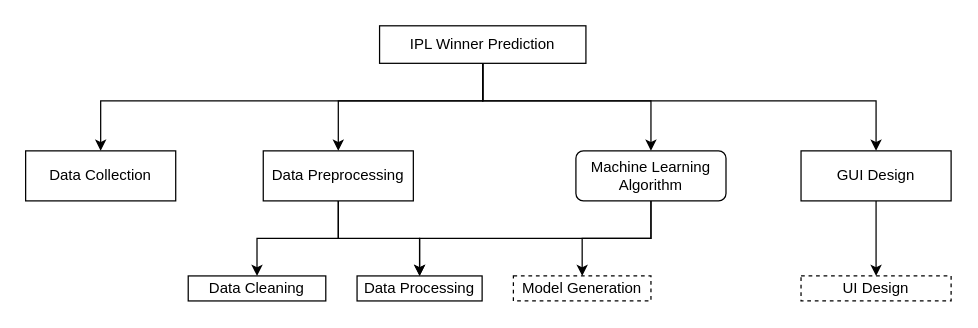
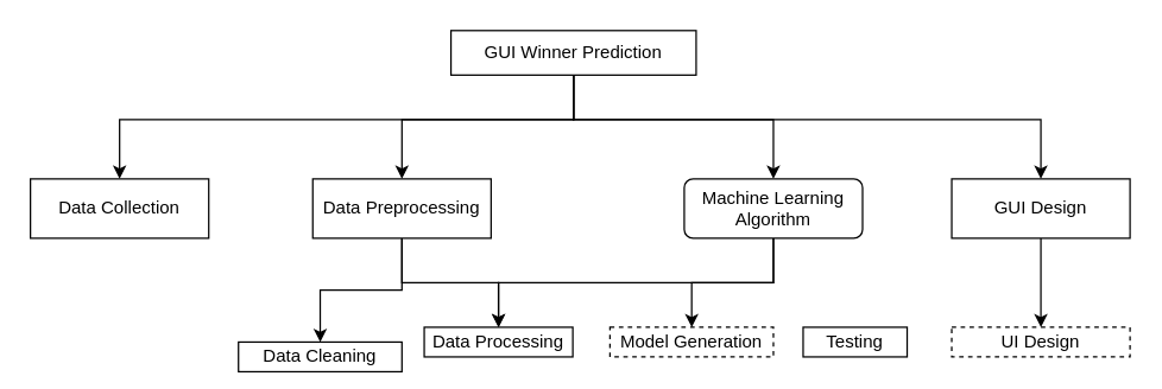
  <mxCell id="0" />
  <mxCell id="1" parent="0" />
  <mxCell id="2" style="edgeStyle=orthogonalEdgeStyle;rounded=0;orthogonalLoop=1;jettySize=auto;html=1;exitX=0.5;exitY=1;exitDx=0;exitDy=0;entryX=0.5;entryY=0;entryDx=0;entryDy=0;" edge="1" parent="1" source="6" target="9"><mxGeometry relative="1" as="geometry"><Array as="points"><mxPoint x="386" y="80" /><mxPoint x="270" y="80" /></Array></mxGeometry></mxCell>
  <mxCell id="3" style="edgeStyle=orthogonalEdgeStyle;rounded=0;orthogonalLoop=1;jettySize=auto;html=1;exitX=0.5;exitY=1;exitDx=0;exitDy=0;entryX=0.5;entryY=0;entryDx=0;entryDy=0;" edge="1" parent="1" source="6" target="12"><mxGeometry relative="1" as="geometry"><Array as="points"><mxPoint x="386" y="80" /><mxPoint x="520" y="80" /></Array></mxGeometry></mxCell>
  <mxCell id="4" style="edgeStyle=orthogonalEdgeStyle;rounded=0;orthogonalLoop=1;jettySize=auto;html=1;exitX=0.5;exitY=1;exitDx=0;exitDy=0;" edge="1" parent="1" source="6" target="14"><mxGeometry relative="1" as="geometry"><Array as="points"><mxPoint x="386" y="80" /><mxPoint x="700" y="80" /></Array></mxGeometry></mxCell>
  <mxCell id="5" style="edgeStyle=orthogonalEdgeStyle;rounded=0;orthogonalLoop=1;jettySize=auto;html=1;" edge="1" parent="1" source="6" target="20"><mxGeometry relative="1" as="geometry"><Array as="points"><mxPoint x="386" y="80" /><mxPoint x="80" y="80" /></Array></mxGeometry></mxCell>
- <mxCell id="6" value="IPL Winner Prediction" style="rounded=0;whiteSpace=wrap;html=1;" vertex="1" parent="1"><mxGeometry x="303" y="20" width="165" height="30" as="geometry" /></mxCell>
+ <mxCell id="6" value="GUI Winner Prediction" style="rounded=0;whiteSpace=wrap;html=1;" vertex="1" parent="1"><mxGeometry x="303" y="20" width="165" height="30" as="geometry" /></mxCell>
  <mxCell id="7" style="edgeStyle=orthogonalEdgeStyle;rounded=0;orthogonalLoop=1;jettySize=auto;html=1;entryX=0.5;entryY=0;entryDx=0;entryDy=0;" edge="1" parent="1" source="9" target="15"><mxGeometry relative="1" as="geometry" /></mxCell>
  <mxCell id="8" style="edgeStyle=orthogonalEdgeStyle;rounded=0;orthogonalLoop=1;jettySize=auto;html=1;entryX=0.5;entryY=0;entryDx=0;entryDy=0;" edge="1" parent="1" source="9" target="16"><mxGeometry relative="1" as="geometry" /></mxCell>
  <mxCell id="9" value="Data Preprocessing" style="rounded=0;whiteSpace=wrap;html=1;" vertex="1" parent="1"><mxGeometry x="210" y="120" width="120" height="40" as="geometry" /></mxCell>
  <mxCell id="10" style="edgeStyle=orthogonalEdgeStyle;rounded=0;orthogonalLoop=1;jettySize=auto;html=1;entryX=0.5;entryY=0;entryDx=0;entryDy=0;" edge="1" parent="1" source="12" target="17"><mxGeometry relative="1" as="geometry" /></mxCell>
  <mxCell id="11" style="edgeStyle=orthogonalEdgeStyle;rounded=0;orthogonalLoop=1;jettySize=auto;html=1;exitX=0.5;exitY=1;exitDx=0;exitDy=0;" edge="1" parent="1" source="12" target="16"><mxGeometry relative="1" as="geometry" /></mxCell>
  <mxCell id="12" value="Machine Learning Algorithm" style="whiteSpace=wrap;html=1;rounded=1;" vertex="1" parent="1"><mxGeometry x="460" y="120" width="120" height="40" as="geometry" /></mxCell>
  <mxCell id="13" style="edgeStyle=orthogonalEdgeStyle;rounded=0;orthogonalLoop=1;jettySize=auto;html=1;entryX=0.5;entryY=0;entryDx=0;entryDy=0;" edge="1" parent="1" source="14" target="19"><mxGeometry relative="1" as="geometry" /></mxCell>
  <mxCell id="14" value="GUI Design" style="rounded=0;whiteSpace=wrap;html=1;" vertex="1" parent="1"><mxGeometry x="640" y="120" width="120" height="40" as="geometry" /></mxCell>
- <mxCell id="15" value="Data Cleaning" style="rounded=0;whiteSpace=wrap;html=1;" vertex="1" parent="1"><mxGeometry x="150" y="220" width="110" height="20" as="geometry" /></mxCell>
+ <mxCell id="15" value="Data Cleaning" style="rounded=0;whiteSpace=wrap;html=1;" vertex="1" parent="1"><mxGeometry x="160" y="230" width="110" height="20" as="geometry" /></mxCell>
  <mxCell id="16" value="Data Processing" style="rounded=0;whiteSpace=wrap;html=1;" vertex="1" parent="1"><mxGeometry x="285" y="220" width="100" height="20" as="geometry" /></mxCell>
  <mxCell id="17" value="Model Generation" style="rounded=0;whiteSpace=wrap;html=1;dashed=1;" vertex="1" parent="1"><mxGeometry x="410" y="220" width="110" height="20" as="geometry" /></mxCell>
+ <mxCell id="18" value="Testing" style="rounded=0;whiteSpace=wrap;html=1;" vertex="1" parent="1"><mxGeometry x="540" y="220" width="70" height="20" as="geometry" /></mxCell>
  <mxCell id="19" value="UI Design" style="rounded=0;whiteSpace=wrap;html=1;dashed=1;" vertex="1" parent="1"><mxGeometry x="640" y="220" width="120" height="20" as="geometry" /></mxCell>
  <mxCell id="20" value="Data Collection" style="rounded=0;whiteSpace=wrap;html=1;" vertex="1" parent="1"><mxGeometry x="20" y="120" width="120" height="40" as="geometry" /></mxCell>
